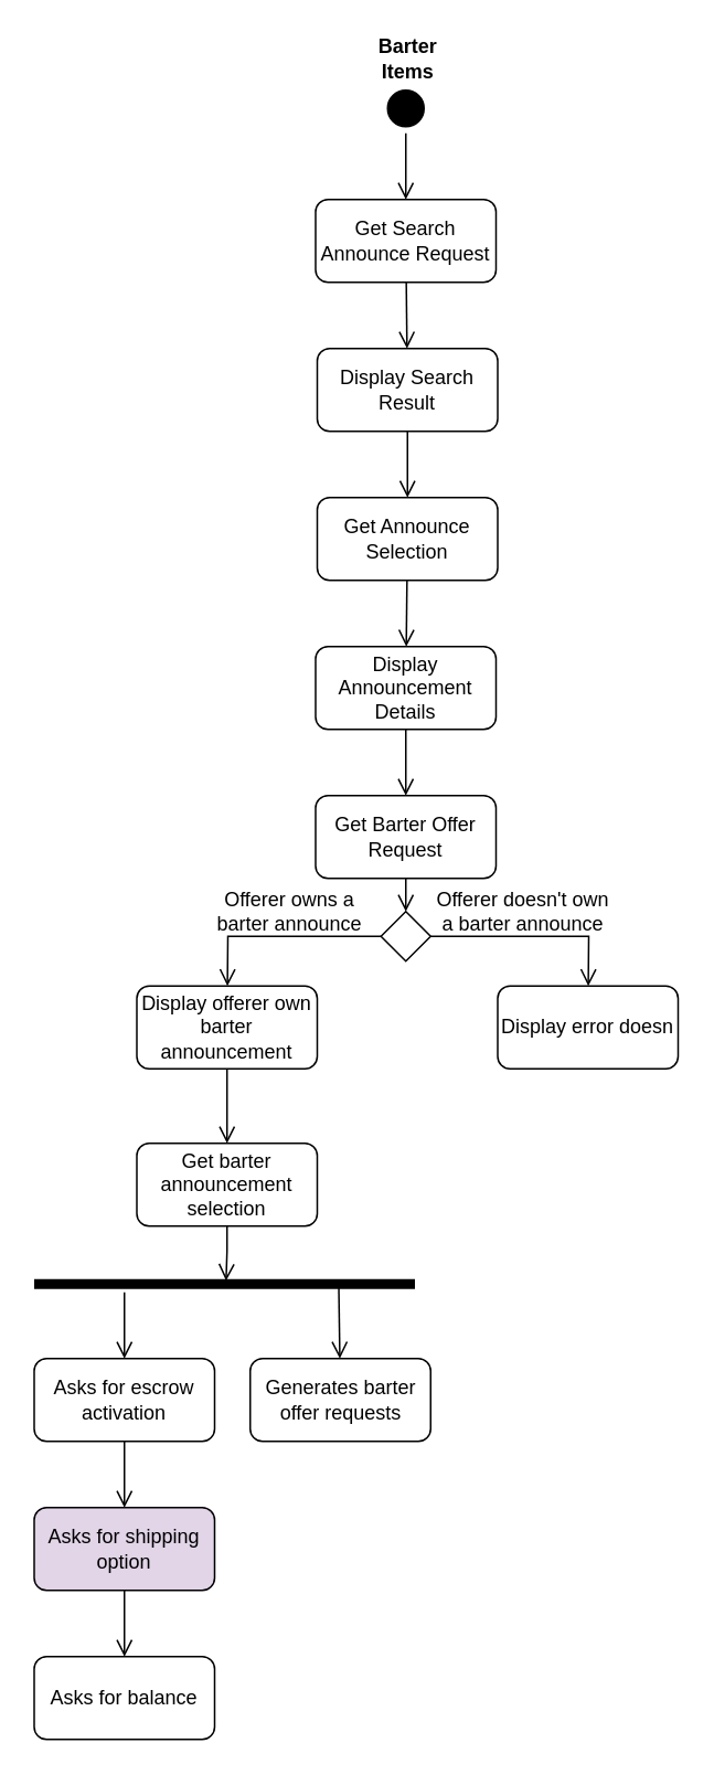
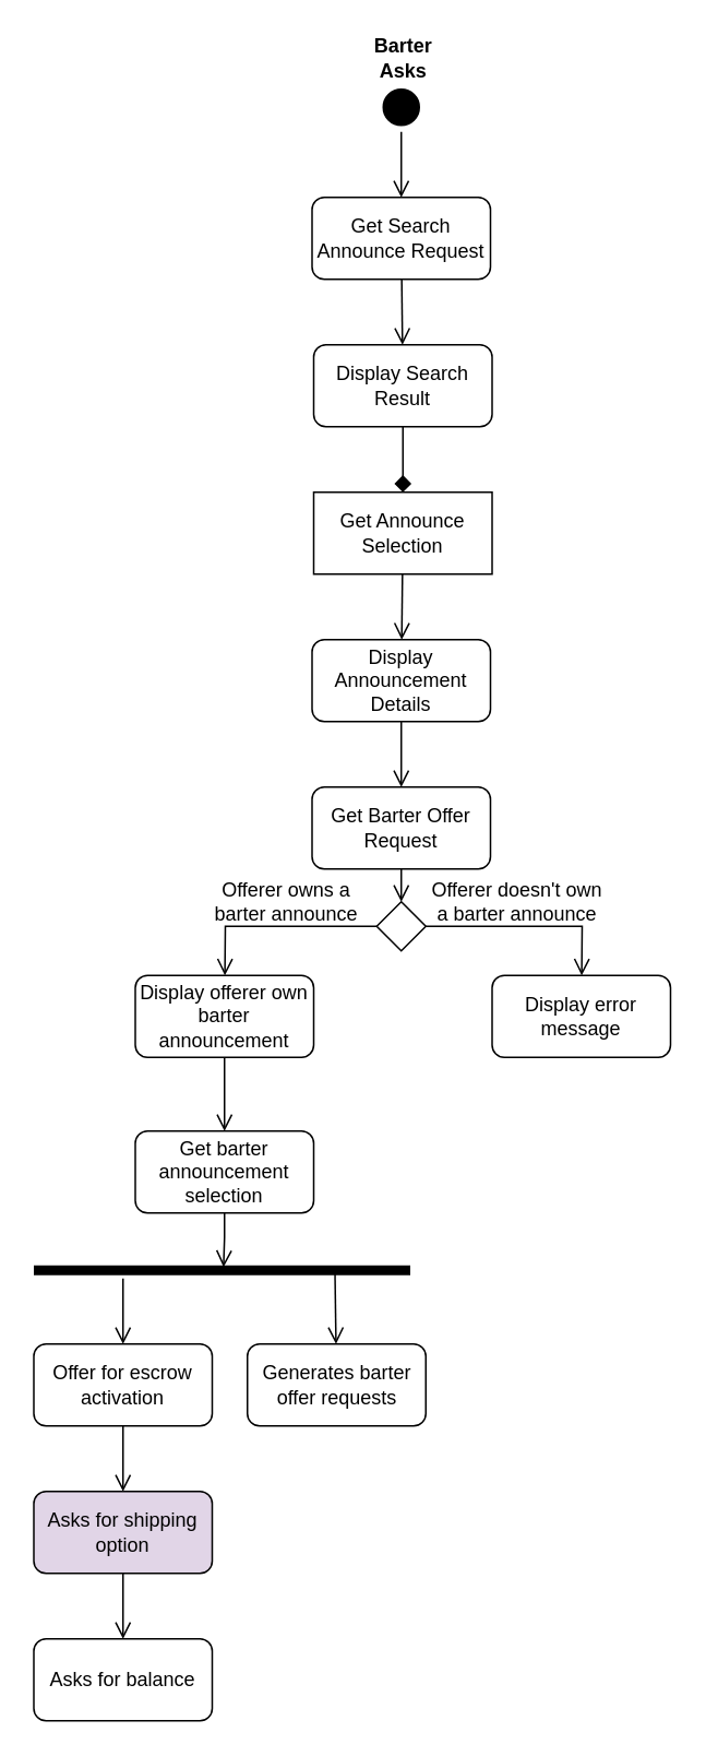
  <mxCell id="0" />
  <mxCell id="1" parent="0" />
  <mxCell id="2" value="" style="ellipse;html=1;shape=startState;fillColor=#000000;strokeColor=#000000;" vertex="1" parent="1"><mxGeometry x="229.5" y="50" width="30" height="30" as="geometry" /></mxCell>
  <mxCell id="3" value="" style="edgeStyle=orthogonalEdgeStyle;html=1;verticalAlign=bottom;endArrow=open;endSize=8;strokeColor=#000000;rounded=0;entryX=0.5;entryY=0;entryDx=0;entryDy=0;" edge="1" parent="1" source="2" target="4"><mxGeometry relative="1" as="geometry"><mxPoint x="244.5" y="140" as="targetPoint" /></mxGeometry></mxCell>
  <mxCell id="4" value="Get Search Announce Request" style="rounded=1;whiteSpace=wrap;html=1;" vertex="1" parent="1"><mxGeometry x="190" y="120" width="109" height="50" as="geometry" /></mxCell>
- <mxCell id="5" value="&lt;b&gt;Barter Items&lt;/b&gt;" style="text;html=1;align=center;verticalAlign=middle;whiteSpace=wrap;rounded=0;" vertex="1" parent="1"><mxGeometry x="215.5" y="20" width="60" height="30" as="geometry" /></mxCell>
+ <mxCell id="5" value="&lt;b&gt;Barter Asks&lt;/b&gt;" style="text;html=1;align=center;verticalAlign=middle;whiteSpace=wrap;rounded=0;" vertex="1" parent="1"><mxGeometry x="215.5" y="20" width="60" height="30" as="geometry" /></mxCell>
  <mxCell id="6" value="Display Search Result" style="rounded=1;whiteSpace=wrap;html=1;" vertex="1" parent="1"><mxGeometry x="191" y="210" width="109" height="50" as="geometry" /></mxCell>
- <mxCell id="7" value="Get Announce Selection" style="rounded=1;whiteSpace=wrap;html=1;" vertex="1" parent="1"><mxGeometry x="191" y="300" width="109" height="50" as="geometry" /></mxCell>
+ <mxCell id="7" value="Get Announce Selection" style="whiteSpace=wrap;html=1;rounded=0;" vertex="1" parent="1"><mxGeometry x="191" y="300" width="109" height="50" as="geometry" /></mxCell>
  <mxCell id="8" value="Display Announcement Details" style="rounded=1;whiteSpace=wrap;html=1;" vertex="1" parent="1"><mxGeometry x="190" y="390" width="109" height="50" as="geometry" /></mxCell>
  <mxCell id="9" value="Get Barter Offer Request" style="rounded=1;whiteSpace=wrap;html=1;" vertex="1" parent="1"><mxGeometry x="190" y="480" width="109" height="50" as="geometry" /></mxCell>
  <mxCell id="10" value="Display offerer own barter announcement" style="rounded=1;whiteSpace=wrap;html=1;" vertex="1" parent="1"><mxGeometry x="82" y="595" width="109" height="50" as="geometry" /></mxCell>
  <mxCell id="11" value="" style="rhombus;whiteSpace=wrap;html=1;" vertex="1" parent="1"><mxGeometry x="229.5" y="550" width="30" height="30" as="geometry" /></mxCell>
- <mxCell id="12" value="Display error doesn" style="rounded=1;whiteSpace=wrap;html=1;" vertex="1" parent="1"><mxGeometry x="300" y="595" width="109" height="50" as="geometry" /></mxCell>
+ <mxCell id="12" value="Display error message" style="rounded=1;whiteSpace=wrap;html=1;" vertex="1" parent="1"><mxGeometry x="300" y="595" width="109" height="50" as="geometry" /></mxCell>
  <mxCell id="13" value="" style="endArrow=open;html=1;exitX=1;exitY=0.5;exitDx=0;exitDy=0;rounded=0;endFill=0;endSize=8;" edge="1" parent="1" source="11" target="12"><mxGeometry width="50" height="50" relative="1" as="geometry"><mxPoint x="250" y="500" as="sourcePoint" /><mxPoint x="300" y="450" as="targetPoint" /><Array as="points"><mxPoint x="355" y="565" /></Array></mxGeometry></mxCell>
  <mxCell id="14" value="" style="endArrow=open;html=1;exitX=0;exitY=0.5;exitDx=0;exitDy=0;rounded=0;endFill=0;endSize=8;" edge="1" parent="1" source="11" target="10"><mxGeometry width="50" height="50" relative="1" as="geometry"><mxPoint x="250" y="500" as="sourcePoint" /><mxPoint x="240" y="700" as="targetPoint" /><Array as="points"><mxPoint x="137" y="565" /></Array></mxGeometry></mxCell>
  <mxCell id="15" value="" style="endArrow=open;html=1;startArrow=none;startFill=0;endFill=0;rounded=0;endSize=8;entryX=0.5;entryY=0;entryDx=0;entryDy=0;" edge="1" parent="1" source="9" target="11"><mxGeometry width="50" height="50" relative="1" as="geometry"><mxPoint x="460" y="330" as="sourcePoint" /><mxPoint x="460" y="410" as="targetPoint" /></mxGeometry></mxCell>
  <mxCell id="16" value="Offerer doesn't own a barter announce" style="text;html=1;strokeColor=none;fillColor=none;align=center;verticalAlign=middle;whiteSpace=wrap;rounded=0;" vertex="1" parent="1"><mxGeometry x="259.5" y="540" width="111" height="20" as="geometry" /></mxCell>
  <mxCell id="17" value="Offerer owns a barter announce" style="text;html=1;strokeColor=none;fillColor=none;align=center;verticalAlign=middle;whiteSpace=wrap;rounded=0;" vertex="1" parent="1"><mxGeometry x="118.5" y="540" width="111" height="20" as="geometry" /></mxCell>
  <mxCell id="18" value="" style="html=1;verticalAlign=bottom;endArrow=open;endSize=8;strokeColor=#000000;rounded=0;" edge="1" parent="1" source="4" target="6"><mxGeometry relative="1" as="geometry"><mxPoint x="320" y="190" as="targetPoint" /><mxPoint x="360" y="190" as="sourcePoint" /></mxGeometry></mxCell>
  <mxCell id="19" value="" style="html=1;verticalAlign=bottom;endArrow=open;endSize=8;strokeColor=#000000;rounded=0;" edge="1" parent="1" source="7" target="8"><mxGeometry relative="1" as="geometry"><mxPoint x="460" y="290" as="targetPoint" /><mxPoint x="460" y="250" as="sourcePoint" /></mxGeometry></mxCell>
- <mxCell id="20" value="" style="html=1;verticalAlign=bottom;endArrow=open;endSize=8;strokeColor=#000000;rounded=0;" edge="1" parent="1" source="6" target="7"><mxGeometry relative="1" as="geometry"><mxPoint x="480" y="250" as="targetPoint" /><mxPoint x="250" y="270" as="sourcePoint" /></mxGeometry></mxCell>
+ <mxCell id="20" value="" style="html=1;verticalAlign=bottom;endArrow=diamond;endSize=8;strokeColor=#000000;rounded=0;" edge="1" parent="1" source="6" target="7"><mxGeometry relative="1" as="geometry"><mxPoint x="480" y="250" as="targetPoint" /><mxPoint x="250" y="270" as="sourcePoint" /></mxGeometry></mxCell>
  <mxCell id="21" value="" style="html=1;verticalAlign=bottom;endArrow=open;endSize=8;strokeColor=#000000;rounded=0;" edge="1" parent="1" source="8" target="9"><mxGeometry relative="1" as="geometry"><mxPoint x="560" y="180" as="targetPoint" /><mxPoint x="560" y="140" as="sourcePoint" /></mxGeometry></mxCell>
  <mxCell id="22" value="Get barter announcement selection" style="rounded=1;whiteSpace=wrap;html=1;" vertex="1" parent="1"><mxGeometry x="82" y="690" width="109" height="50" as="geometry" /></mxCell>
  <mxCell id="23" value="Generates barter offer requests" style="rounded=1;whiteSpace=wrap;html=1;" vertex="1" parent="1"><mxGeometry x="150.5" y="820" width="109" height="50" as="geometry" /></mxCell>
- <mxCell id="24" value="Asks for escrow activation" style="rounded=1;whiteSpace=wrap;html=1;" vertex="1" parent="1"><mxGeometry x="20" y="820" width="109" height="50" as="geometry" /></mxCell>
+ <mxCell id="24" value="Offer for escrow activation" style="rounded=1;whiteSpace=wrap;html=1;" vertex="1" parent="1"><mxGeometry x="20" y="820" width="109" height="50" as="geometry" /></mxCell>
  <mxCell id="25" value="Asks for shipping option" style="rounded=1;whiteSpace=wrap;html=1;fillColor=#e1d5e7;" vertex="1" parent="1"><mxGeometry x="20" y="910" width="109" height="50" as="geometry" /></mxCell>
  <mxCell id="26" value="" style="edgeStyle=none;rounded=0;html=1;strokeColor=#000000;startArrow=none;startFill=0;endArrow=open;endFill=0;endSize=8;exitX=0.8;exitY=0.65;exitDx=0;exitDy=0;exitPerimeter=0;" edge="1" parent="1" source="27" target="23"><mxGeometry relative="1" as="geometry" /></mxCell>
  <mxCell id="27" value="" style="shape=line;html=1;strokeWidth=6;strokeColor=#000000;" vertex="1" parent="1"><mxGeometry x="20" y="770" width="230" height="10" as="geometry" /></mxCell>
  <mxCell id="28" value="" style="edgeStyle=orthogonalEdgeStyle;html=1;verticalAlign=bottom;endArrow=open;endSize=8;strokeColor=#000000;rounded=0;entryX=0.5;entryY=0;entryDx=0;entryDy=0;" edge="1" source="27" parent="1" target="24"><mxGeometry relative="1" as="geometry"><mxPoint x="199" y="845" as="targetPoint" /><Array as="points"><mxPoint x="70" y="775" /><mxPoint x="70" y="775" /></Array></mxGeometry></mxCell>
  <mxCell id="29" value="" style="edgeStyle=orthogonalEdgeStyle;html=1;verticalAlign=bottom;endArrow=open;endSize=8;strokeColor=#000000;rounded=0;entryX=0.5;entryY=0;entryDx=0;entryDy=0;exitX=0.5;exitY=1;exitDx=0;exitDy=0;" edge="1" parent="1" source="24" target="25"><mxGeometry relative="1" as="geometry"><mxPoint x="80" y="970" as="targetPoint" /><mxPoint x="80" y="910" as="sourcePoint" /><Array as="points"><mxPoint x="75" y="910" /><mxPoint x="75" y="910" /></Array></mxGeometry></mxCell>
  <mxCell id="30" value="" style="edgeStyle=orthogonalEdgeStyle;html=1;verticalAlign=bottom;endArrow=open;endSize=8;strokeColor=#000000;rounded=0;entryX=0.5;entryY=0;entryDx=0;entryDy=0;exitX=0.5;exitY=1;exitDx=0;exitDy=0;" edge="1" parent="1" source="25" target="31"><mxGeometry relative="1" as="geometry"><mxPoint x="100" y="1130" as="targetPoint" /><mxPoint x="100" y="1090" as="sourcePoint" /></mxGeometry></mxCell>
  <mxCell id="31" value="Asks for balance" style="rounded=1;whiteSpace=wrap;html=1;" vertex="1" parent="1"><mxGeometry x="20" y="1000" width="109" height="50" as="geometry" /></mxCell>
  <mxCell id="32" value="" style="edgeStyle=orthogonalEdgeStyle;html=1;verticalAlign=bottom;endArrow=open;endSize=8;strokeColor=#000000;rounded=0;exitX=0.5;exitY=1;exitDx=0;exitDy=0;entryX=0.504;entryY=0.3;entryDx=0;entryDy=0;entryPerimeter=0;" edge="1" parent="1" source="22" target="27"><mxGeometry relative="1" as="geometry"><mxPoint x="180" y="760" as="targetPoint" /><mxPoint x="410" y="790" as="sourcePoint" /></mxGeometry></mxCell>
  <mxCell id="33" value="" style="edgeStyle=none;rounded=0;html=1;strokeColor=#000000;startArrow=none;startFill=0;endArrow=open;endFill=0;endSize=8;exitX=0.5;exitY=1;exitDx=0;exitDy=0;" edge="1" parent="1" source="10" target="22"><mxGeometry relative="1" as="geometry"><mxPoint x="250" y="700" as="sourcePoint" /><mxPoint x="250.632" y="743" as="targetPoint" /></mxGeometry></mxCell>
